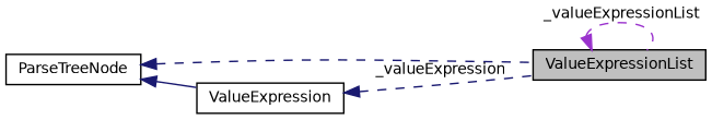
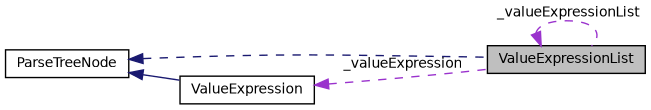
  digraph {
    rankdir=LR
    node [color=black fillcolor=white fontname=Helvetica fontsize=10 shape=record style=filled]
    edge [color=darkorchid3 dir=back fontname=Helvetica fontsize=10 labelfontname=Helvetica labelfontsize=10 style=dashed]
    n1 [fillcolor=grey75 fontcolor=black height=0.2 label=ValueExpressionList width=0.4]
    n2 [height=0.2 label=ParseTreeNode width=0.4]
    n3 [height=0.2 label=ValueExpression width=0.4]
    n1 -> n1 [label=" _valueExpressionList"]
    n2 -> n1 [color=midnightblue]
    n2 -> n3 [color=midnightblue style=solid]
-   n3 -> n1 [color=midnightblue label=" _valueExpression"]
+   n3 -> n1 [label=" _valueExpression"]
  }
